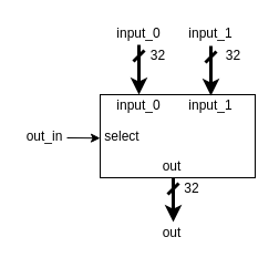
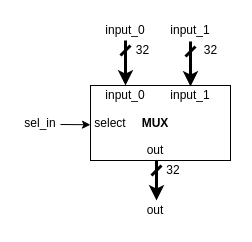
  <mxCell id="0" />
  <mxCell id="1" parent="0" />
  <mxCell id="2" value="" style="rounded=0;whiteSpace=wrap;html=1;" parent="1" vertex="1"><mxGeometry x="90" y="85" width="140" height="75" as="geometry" /></mxCell>
+ <mxCell id="3" value="MUX" style="text;html=1;strokeColor=none;fillColor=none;align=center;verticalAlign=middle;whiteSpace=wrap;rounded=0;fontStyle=1" parent="1" vertex="1"><mxGeometry x="135" y="112.5" width="40" height="20" as="geometry" /></mxCell>
  <mxCell id="4" value="" style="endArrow=classic;html=1;strokeWidth=3;entryX=0.25;entryY=0;entryDx=0;entryDy=0;startArrow=dash;startFill=0;" parent="1" target="2" edge="1"><mxGeometry width="50" height="50" relative="1" as="geometry"><mxPoint x="125" y="40" as="sourcePoint" /><mxPoint x="-20" y="180" as="targetPoint" /></mxGeometry></mxCell>
  <mxCell id="5" value="" style="endArrow=classic;html=1;strokeWidth=3;exitX=0.5;exitY=1;exitDx=0;exitDy=0;fontStyle=1;startArrow=dash;startFill=0;" parent="1" edge="1"><mxGeometry width="50" height="50" relative="1" as="geometry"><mxPoint x="156" y="160" as="sourcePoint" /><mxPoint x="156" y="200" as="targetPoint" /><Array as="points"><mxPoint x="156" y="180" /></Array></mxGeometry></mxCell>
  <mxCell id="6" value="input_0" style="text;html=1;strokeColor=none;fillColor=none;align=center;verticalAlign=middle;whiteSpace=wrap;rounded=0;" parent="1" vertex="1"><mxGeometry x="105" y="85" width="40" height="20" as="geometry" /></mxCell>
  <mxCell id="7" value="input_1" style="text;html=1;strokeColor=none;fillColor=none;align=center;verticalAlign=middle;whiteSpace=wrap;rounded=0;" parent="1" vertex="1"><mxGeometry x="170" y="85" width="40" height="20" as="geometry" /></mxCell>
  <mxCell id="8" value="out" style="text;html=1;strokeColor=none;fillColor=none;align=center;verticalAlign=middle;whiteSpace=wrap;rounded=0;" parent="1" vertex="1"><mxGeometry x="135" y="140" width="40" height="20" as="geometry" /></mxCell>
  <mxCell id="9" value="select" style="text;html=1;strokeColor=none;fillColor=none;align=center;verticalAlign=middle;whiteSpace=wrap;rounded=0;" parent="1" vertex="1"><mxGeometry x="90" y="112.5" width="40" height="20" as="geometry" /></mxCell>
  <mxCell id="10" value="32" style="text;html=1;strokeColor=none;fillColor=none;align=center;verticalAlign=middle;whiteSpace=wrap;rounded=0;" parent="1" vertex="1"><mxGeometry x="130" y="40" width="25" height="20" as="geometry" /></mxCell>
  <mxCell id="11" value="" style="endArrow=classic;html=1;strokeWidth=1;entryX=0;entryY=0.75;entryDx=0;entryDy=0;" parent="1" edge="1"><mxGeometry width="50" height="50" relative="1" as="geometry"><mxPoint x="60" y="124" as="sourcePoint" /><mxPoint x="90" y="124.25" as="targetPoint" /></mxGeometry></mxCell>
  <mxCell id="12" value="32" style="text;html=1;strokeColor=none;fillColor=none;align=center;verticalAlign=middle;whiteSpace=wrap;rounded=0;" parent="1" vertex="1"><mxGeometry x="163" y="160" width="20" height="20" as="geometry" /></mxCell>
  <mxCell id="13" value="" style="endArrow=classic;html=1;strokeWidth=3;entryX=0.25;entryY=0;entryDx=0;entryDy=0;startArrow=dash;startFill=0;" parent="1" edge="1"><mxGeometry width="50" height="50" relative="1" as="geometry"><mxPoint x="190" y="41" as="sourcePoint" /><mxPoint x="190" y="86" as="targetPoint" /></mxGeometry></mxCell>
  <mxCell id="14" value="32" style="text;html=1;strokeColor=none;fillColor=none;align=center;verticalAlign=middle;whiteSpace=wrap;rounded=0;" parent="1" vertex="1"><mxGeometry x="197.5" y="40" width="25" height="20" as="geometry" /></mxCell>
  <mxCell id="15" value="input_0" style="text;html=1;strokeColor=none;fillColor=none;align=center;verticalAlign=middle;whiteSpace=wrap;rounded=0;" vertex="1" parent="1"><mxGeometry x="105" y="20" width="40" height="20" as="geometry" /></mxCell>
  <mxCell id="16" value="input_1" style="text;html=1;strokeColor=none;fillColor=none;align=center;verticalAlign=middle;whiteSpace=wrap;rounded=0;" vertex="1" parent="1"><mxGeometry x="170" y="20" width="40" height="20" as="geometry" /></mxCell>
  <mxCell id="17" value="out" style="text;html=1;strokeColor=none;fillColor=none;align=center;verticalAlign=middle;whiteSpace=wrap;rounded=0;" vertex="1" parent="1"><mxGeometry x="135" y="200" width="40" height="20" as="geometry" /></mxCell>
- <mxCell id="18" value="out_in" style="text;html=1;strokeColor=none;fillColor=none;align=center;verticalAlign=middle;whiteSpace=wrap;rounded=0;" vertex="1" parent="1"><mxGeometry x="20" y="112.5" width="40" height="20" as="geometry" /></mxCell>
+ <mxCell id="18" value="sel_in" style="text;html=1;strokeColor=none;fillColor=none;align=center;verticalAlign=middle;whiteSpace=wrap;rounded=0;" vertex="1" parent="1"><mxGeometry x="20" y="112.5" width="40" height="20" as="geometry" /></mxCell>
